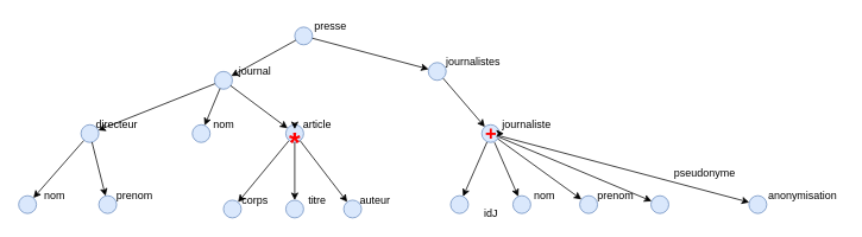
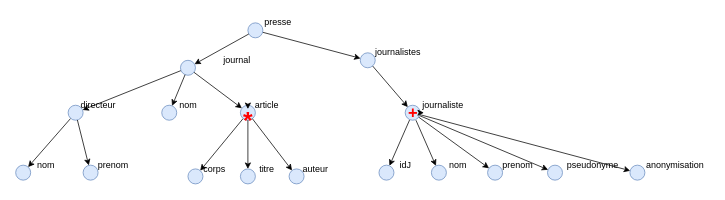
  <mxCell id="0" />
  <mxCell id="1" parent="0" />
  <mxCell id="2" style="edgeStyle=none;rounded=0;orthogonalLoop=1;jettySize=auto;html=1;" edge="1" parent="1" source="3" target="14"><mxGeometry relative="1" as="geometry" /></mxCell>
  <mxCell id="3" value="" style="ellipse;whiteSpace=wrap;html=1;aspect=fixed;fillColor=#dae8fc;strokeColor=#6c8ebf;" vertex="1" parent="1"><mxGeometry x="330" y="30" width="20" height="20" as="geometry" /></mxCell>
  <mxCell id="4" value="&lt;div&gt;presse&lt;/div&gt;" style="text;html=1;align=center;verticalAlign=middle;resizable=0;points=[];autosize=1;" vertex="1" parent="1"><mxGeometry x="345" y="20" width="50" height="20" as="geometry" /></mxCell>
  <mxCell id="5" style="rounded=0;orthogonalLoop=1;jettySize=auto;html=1;" edge="1" parent="1" source="3" target="7"><mxGeometry relative="1" as="geometry"><mxPoint x="257" y="20" as="targetPoint" /></mxGeometry></mxCell>
  <mxCell id="6" style="rounded=0;orthogonalLoop=1;jettySize=auto;html=1;" edge="1" parent="1" source="7" target="10"><mxGeometry relative="1" as="geometry"><mxPoint x="243" y="90" as="sourcePoint" /></mxGeometry></mxCell>
  <mxCell id="7" value="" style="ellipse;whiteSpace=wrap;html=1;aspect=fixed;fillColor=#dae8fc;strokeColor=#6c8ebf;" vertex="1" parent="1"><mxGeometry x="240" y="80" width="20" height="20" as="geometry" /></mxCell>
  <mxCell id="8" value="" style="ellipse;whiteSpace=wrap;html=1;aspect=fixed;fillColor=#dae8fc;strokeColor=#6c8ebf;" vertex="1" parent="1"><mxGeometry x="215" y="140" width="20" height="20" as="geometry" /></mxCell>
  <mxCell id="9" style="edgeStyle=none;rounded=0;orthogonalLoop=1;jettySize=auto;html=1;" edge="1" parent="1" source="10" target="39"><mxGeometry relative="1" as="geometry" /></mxCell>
  <mxCell id="10" value="" style="ellipse;whiteSpace=wrap;html=1;aspect=fixed;fillColor=#dae8fc;strokeColor=#6c8ebf;" vertex="1" parent="1"><mxGeometry x="90" y="140" width="20" height="20" as="geometry" /></mxCell>
  <mxCell id="11" style="edgeStyle=none;rounded=0;orthogonalLoop=1;jettySize=auto;html=1;" edge="1" parent="1" source="12" target="20"><mxGeometry relative="1" as="geometry" /></mxCell>
  <mxCell id="12" value="" style="ellipse;whiteSpace=wrap;html=1;aspect=fixed;fillColor=#dae8fc;strokeColor=#6c8ebf;" vertex="1" parent="1"><mxGeometry x="320" y="140" width="20" height="20" as="geometry" /></mxCell>
  <mxCell id="13" style="edgeStyle=none;rounded=0;orthogonalLoop=1;jettySize=auto;html=1;" edge="1" parent="1" source="14" target="27"><mxGeometry relative="1" as="geometry"><mxPoint x="491" y="82" as="sourcePoint" /></mxGeometry></mxCell>
  <mxCell id="14" value="" style="ellipse;whiteSpace=wrap;html=1;aspect=fixed;fillColor=#dae8fc;strokeColor=#6c8ebf;" vertex="1" parent="1"><mxGeometry x="480" y="70" width="20" height="20" as="geometry" /></mxCell>
- <mxCell id="15" value="journal" style="text;html=1;align=center;verticalAlign=middle;resizable=0;points=[];autosize=1;" vertex="1" parent="1"><mxGeometry x="260" y="70" width="50" height="20" as="geometry" /></mxCell>
+ <mxCell id="15" value="journal" style="text;html=1;align=center;verticalAlign=middle;resizable=0;points=[];autosize=1;" vertex="1" parent="1"><mxGeometry x="290" y="70" width="50" height="20" as="geometry" /></mxCell>
  <mxCell id="16" value="nom" style="text;html=1;align=center;verticalAlign=middle;resizable=0;points=[];autosize=1;" vertex="1" parent="1"><mxGeometry x="230" y="130" width="40" height="20" as="geometry" /></mxCell>
  <mxCell id="17" value="directeur" style="text;html=1;align=center;verticalAlign=middle;resizable=0;points=[];autosize=1;" vertex="1" parent="1"><mxGeometry x="100" y="130" width="60" height="20" as="geometry" /></mxCell>
  <mxCell id="18" value="article" style="text;html=1;align=center;verticalAlign=middle;resizable=0;points=[];autosize=1;" vertex="1" parent="1"><mxGeometry x="330" y="130" width="50" height="20" as="geometry" /></mxCell>
  <mxCell id="19" value="journalistes" style="text;html=1;align=center;verticalAlign=middle;resizable=0;points=[];autosize=1;" vertex="1" parent="1"><mxGeometry x="490" y="60" width="80" height="20" as="geometry" /></mxCell>
  <mxCell id="20" value="" style="ellipse;whiteSpace=wrap;html=1;aspect=fixed;fillColor=#dae8fc;strokeColor=#6c8ebf;" vertex="1" parent="1"><mxGeometry x="250" y="225" width="20" height="20" as="geometry" /></mxCell>
  <mxCell id="21" value="corps" style="text;html=1;align=center;verticalAlign=middle;resizable=0;points=[];autosize=1;" vertex="1" parent="1"><mxGeometry x="260" y="215" width="50" height="20" as="geometry" /></mxCell>
  <mxCell id="22" value="" style="ellipse;whiteSpace=wrap;html=1;aspect=fixed;fillColor=#dae8fc;strokeColor=#6c8ebf;" vertex="1" parent="1"><mxGeometry x="320" y="225" width="20" height="20" as="geometry" /></mxCell>
  <mxCell id="23" value="titre" style="text;html=1;align=center;verticalAlign=middle;resizable=0;points=[];autosize=1;" vertex="1" parent="1"><mxGeometry x="335" y="215" width="40" height="20" as="geometry" /></mxCell>
  <mxCell id="24" value="" style="ellipse;whiteSpace=wrap;html=1;aspect=fixed;fillColor=#dae8fc;strokeColor=#6c8ebf;" vertex="1" parent="1"><mxGeometry x="385" y="225" width="20" height="20" as="geometry" /></mxCell>
  <mxCell id="25" value="auteur" style="text;html=1;align=center;verticalAlign=middle;resizable=0;points=[];autosize=1;" vertex="1" parent="1"><mxGeometry x="395" y="215" width="50" height="20" as="geometry" /></mxCell>
  <mxCell id="26" style="edgeStyle=none;rounded=0;orthogonalLoop=1;jettySize=auto;html=1;" edge="1" parent="1" source="27" target="29"><mxGeometry relative="1" as="geometry" /></mxCell>
  <mxCell id="27" value="" style="ellipse;whiteSpace=wrap;html=1;aspect=fixed;fillColor=#dae8fc;strokeColor=#6c8ebf;" vertex="1" parent="1"><mxGeometry x="540" y="140" width="20" height="20" as="geometry" /></mxCell>
  <mxCell id="28" value="journaliste" style="text;html=1;align=center;verticalAlign=middle;resizable=0;points=[];autosize=1;" vertex="1" parent="1"><mxGeometry x="555" y="130" width="70" height="20" as="geometry" /></mxCell>
  <mxCell id="29" value="" style="ellipse;whiteSpace=wrap;html=1;aspect=fixed;fillColor=#dae8fc;strokeColor=#6c8ebf;" vertex="1" parent="1"><mxGeometry x="505" y="220" width="20" height="20" as="geometry" /></mxCell>
- <mxCell id="30" value="idJ" style="text;html=1;align=center;verticalAlign=middle;resizable=0;points=[];autosize=1;" vertex="1" parent="1"><mxGeometry x="535" y="230" width="30" height="20" as="geometry" /></mxCell>
+ <mxCell id="30" value="idJ" style="text;html=1;align=center;verticalAlign=middle;resizable=0;points=[];autosize=1;" vertex="1" parent="1"><mxGeometry x="525" y="210" width="30" height="20" as="geometry" /></mxCell>
  <mxCell id="31" value="" style="ellipse;whiteSpace=wrap;html=1;aspect=fixed;fillColor=#dae8fc;strokeColor=#6c8ebf;" vertex="1" parent="1"><mxGeometry x="575" y="220" width="20" height="20" as="geometry" /></mxCell>
  <mxCell id="32" value="nom" style="text;html=1;align=center;verticalAlign=middle;resizable=0;points=[];autosize=1;" vertex="1" parent="1"><mxGeometry x="590" y="210" width="40" height="20" as="geometry" /></mxCell>
  <mxCell id="33" value="" style="ellipse;whiteSpace=wrap;html=1;aspect=fixed;fillColor=#dae8fc;strokeColor=#6c8ebf;" vertex="1" parent="1"><mxGeometry x="650" y="220" width="20" height="20" as="geometry" /></mxCell>
  <mxCell id="34" value="prenom" style="text;html=1;align=center;verticalAlign=middle;resizable=0;points=[];autosize=1;" vertex="1" parent="1"><mxGeometry x="660" y="210" width="60" height="20" as="geometry" /></mxCell>
  <mxCell id="35" value="" style="ellipse;whiteSpace=wrap;html=1;aspect=fixed;fillColor=#dae8fc;strokeColor=#6c8ebf;" vertex="1" parent="1"><mxGeometry x="730" y="220" width="20" height="20" as="geometry" /></mxCell>
- <mxCell id="36" value="pseudonyme" style="text;html=1;align=center;verticalAlign=middle;resizable=0;points=[];autosize=1;" vertex="1" parent="1"><mxGeometry x="750" y="185" width="80" height="20" as="geometry" /></mxCell>
+ <mxCell id="36" value="pseudonyme" style="text;html=1;align=center;verticalAlign=middle;resizable=0;points=[];autosize=1;" vertex="1" parent="1"><mxGeometry x="750" y="210" width="80" height="20" as="geometry" /></mxCell>
  <mxCell id="37" value="" style="ellipse;whiteSpace=wrap;html=1;aspect=fixed;fillColor=#dae8fc;strokeColor=#6c8ebf;" vertex="1" parent="1"><mxGeometry x="840" y="220" width="20" height="20" as="geometry" /></mxCell>
  <mxCell id="38" value="anonymisation" style="text;html=1;align=center;verticalAlign=middle;resizable=0;points=[];autosize=1;" vertex="1" parent="1"><mxGeometry x="855" y="210" width="90" height="20" as="geometry" /></mxCell>
  <mxCell id="39" value="" style="ellipse;whiteSpace=wrap;html=1;aspect=fixed;fillColor=#dae8fc;strokeColor=#6c8ebf;" vertex="1" parent="1"><mxGeometry x="20" y="220" width="20" height="20" as="geometry" /></mxCell>
  <mxCell id="40" value="nom" style="text;html=1;align=center;verticalAlign=middle;resizable=0;points=[];autosize=1;" vertex="1" parent="1"><mxGeometry x="40" y="210" width="40" height="20" as="geometry" /></mxCell>
  <mxCell id="41" value="" style="ellipse;whiteSpace=wrap;html=1;aspect=fixed;fillColor=#dae8fc;strokeColor=#6c8ebf;" vertex="1" parent="1"><mxGeometry x="110" y="220" width="20" height="20" as="geometry" /></mxCell>
  <mxCell id="42" value="prenom" style="text;html=1;align=center;verticalAlign=middle;resizable=0;points=[];autosize=1;" vertex="1" parent="1"><mxGeometry x="120" y="210" width="60" height="20" as="geometry" /></mxCell>
  <mxCell id="43" style="rounded=0;orthogonalLoop=1;jettySize=auto;html=1;" edge="1" parent="1" source="7" target="8"><mxGeometry relative="1" as="geometry"><mxPoint x="250.71" y="103.701" as="sourcePoint" /><mxPoint x="119.282" y="156.28" as="targetPoint" /></mxGeometry></mxCell>
  <mxCell id="44" style="rounded=0;orthogonalLoop=1;jettySize=auto;html=1;" edge="1" parent="1" source="7" target="12"><mxGeometry relative="1" as="geometry"><mxPoint x="256.124" y="109.218" as="sourcePoint" /><mxPoint x="238.79" y="150.746" as="targetPoint" /></mxGeometry></mxCell>
  <mxCell id="45" style="edgeStyle=none;rounded=0;orthogonalLoop=1;jettySize=auto;html=1;" edge="1" parent="1" source="10" target="41"><mxGeometry relative="1" as="geometry"><mxPoint x="103.39" y="167.504" as="sourcePoint" /><mxPoint x="46.57" y="232.461" as="targetPoint" /></mxGeometry></mxCell>
  <mxCell id="46" style="edgeStyle=none;rounded=0;orthogonalLoop=1;jettySize=auto;html=1;" edge="1" parent="1" source="12" target="22"><mxGeometry relative="1" as="geometry"><mxPoint x="333.649" y="167.724" as="sourcePoint" /><mxPoint x="276.361" y="237.284" as="targetPoint" /></mxGeometry></mxCell>
  <mxCell id="47" style="edgeStyle=none;rounded=0;orthogonalLoop=1;jettySize=auto;html=1;" edge="1" parent="1" source="12" target="24"><mxGeometry relative="1" as="geometry"><mxPoint x="340" y="170" as="sourcePoint" /><mxPoint x="340" y="235" as="targetPoint" /></mxGeometry></mxCell>
  <mxCell id="48" style="edgeStyle=none;rounded=0;orthogonalLoop=1;jettySize=auto;html=1;" edge="1" parent="1" source="54" target="31"><mxGeometry relative="1" as="geometry"><mxPoint x="555.997" y="169.164" as="sourcePoint" /><mxPoint x="529.004" y="230.836" as="targetPoint" /></mxGeometry></mxCell>
  <mxCell id="49" style="edgeStyle=none;rounded=0;orthogonalLoop=1;jettySize=auto;html=1;" edge="1" parent="1" source="27" target="33"><mxGeometry relative="1" as="geometry"><mxPoint x="564.003" y="169.164" as="sourcePoint" /><mxPoint x="590.996" y="230.836" as="targetPoint" /></mxGeometry></mxCell>
  <mxCell id="50" style="edgeStyle=none;rounded=0;orthogonalLoop=1;jettySize=auto;html=1;" edge="1" parent="1" source="27" target="35"><mxGeometry relative="1" as="geometry"><mxPoint x="568.088" y="165.881" as="sourcePoint" /><mxPoint x="661.915" y="234.115" as="targetPoint" /></mxGeometry></mxCell>
  <mxCell id="51" style="edgeStyle=none;rounded=0;orthogonalLoop=1;jettySize=auto;html=1;" edge="1" parent="1" source="27" target="37"><mxGeometry relative="1" as="geometry"><mxPoint x="569.216" y="163.881" as="sourcePoint" /><mxPoint x="740.784" y="236.118" as="targetPoint" /></mxGeometry></mxCell>
  <mxCell id="52" value="&lt;font style=&quot;font-size: 33px&quot; color=&quot;#FF0000&quot;&gt;&lt;b&gt;*&lt;/b&gt;&lt;/font&gt;" style="text;html=1;align=center;verticalAlign=middle;resizable=0;points=[];autosize=1;" vertex="1" parent="1"><mxGeometry x="315" y="145" width="30" height="30" as="geometry" /></mxCell>
  <mxCell id="53" style="edgeStyle=none;rounded=0;orthogonalLoop=1;jettySize=auto;html=1;" edge="1" parent="1" source="12" target="52"><mxGeometry relative="1" as="geometry"><mxPoint x="336.066" y="157.95" as="sourcePoint" /><mxPoint x="388.926" y="227.056" as="targetPoint" /></mxGeometry></mxCell>
  <mxCell id="54" value="&lt;b&gt;&lt;font style=&quot;font-size: 22px&quot; color=&quot;#FF0000&quot;&gt;+&lt;/font&gt;&lt;/b&gt;" style="text;html=1;align=center;verticalAlign=middle;resizable=0;points=[];autosize=1;" vertex="1" parent="1"><mxGeometry x="535" y="140" width="30" height="20" as="geometry" /></mxCell>
  <mxCell id="55" style="edgeStyle=none;rounded=0;orthogonalLoop=1;jettySize=auto;html=1;" edge="1" parent="1" source="27" target="54"><mxGeometry relative="1" as="geometry"><mxPoint x="554.036" y="159.149" as="sourcePoint" /><mxPoint x="581.042" y="220.817" as="targetPoint" /></mxGeometry></mxCell>
